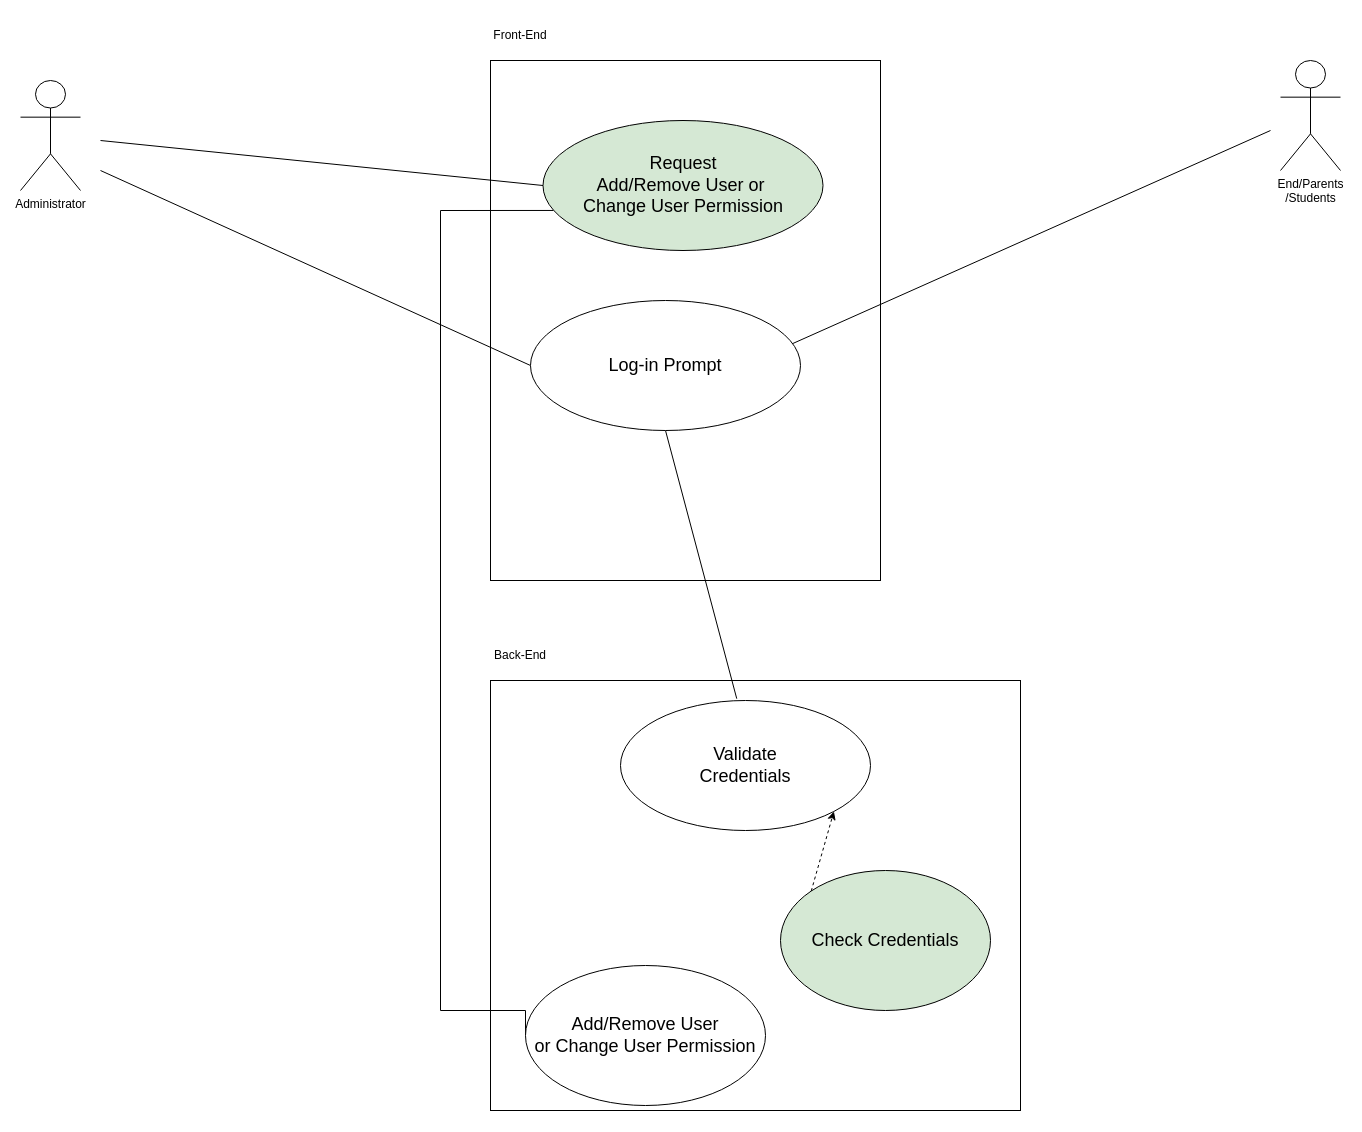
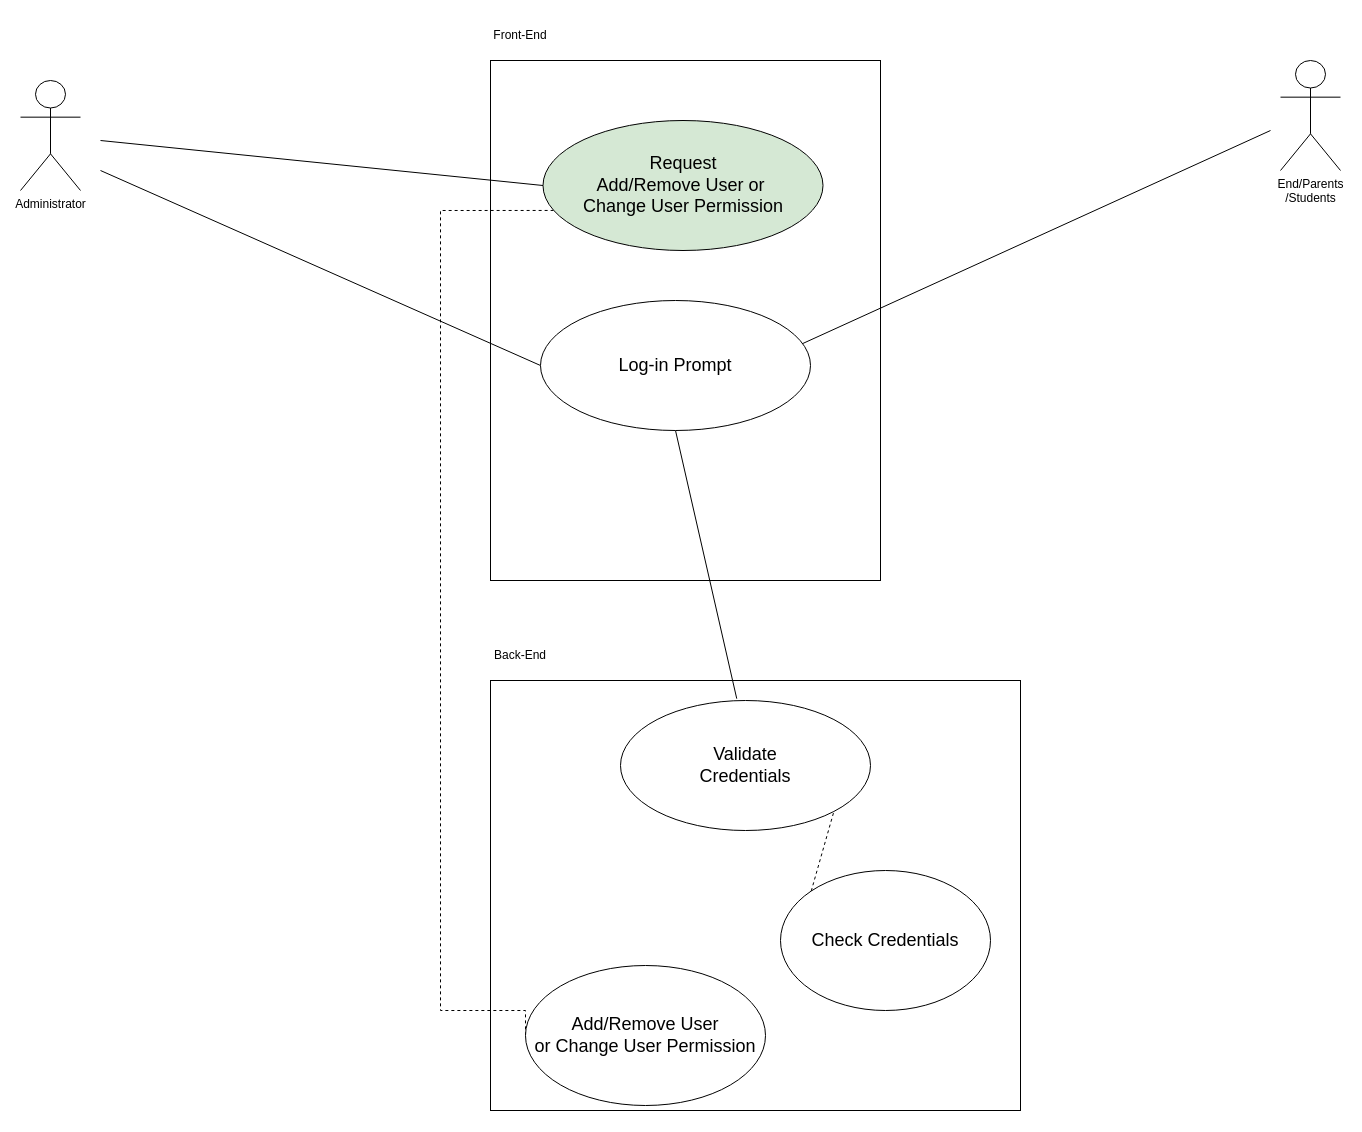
  <mxCell id="0" />
  <mxCell id="1" parent="0" />
  <mxCell id="2" value="" style="rounded=0;whiteSpace=wrap;html=1;" parent="1" vertex="1"><mxGeometry x="490" y="60" width="390" height="520" as="geometry" /></mxCell>
  <mxCell id="3" value="" style="rounded=0;whiteSpace=wrap;html=1;" parent="1" vertex="1"><mxGeometry x="490" y="680" width="530" height="430" as="geometry" /></mxCell>
  <mxCell id="4" value="Administrator" style="shape=umlActor;verticalLabelPosition=bottom;verticalAlign=top;html=1;outlineConnect=0;" parent="1" vertex="1"><mxGeometry x="20" y="80" width="60" height="110" as="geometry" /></mxCell>
- <mxCell id="5" style="edgeStyle=orthogonalEdgeStyle;rounded=0;orthogonalLoop=1;jettySize=auto;html=1;exitX=0.038;exitY=0.692;exitDx=0;exitDy=0;entryX=0;entryY=0.5;entryDx=0;entryDy=0;exitPerimeter=0;endArrow=none;endFill=0;" edge="1" parent="1" source="13" target="16"><mxGeometry relative="1" as="geometry"><Array as="points"><mxPoint x="440" y="210" /><mxPoint x="440" y="1010" /></Array></mxGeometry></mxCell>
+ <mxCell id="5" style="edgeStyle=orthogonalEdgeStyle;rounded=0;orthogonalLoop=1;jettySize=auto;html=1;exitX=0.038;exitY=0.692;exitDx=0;exitDy=0;entryX=0;entryY=0.5;entryDx=0;entryDy=0;exitPerimeter=0;endArrow=none;endFill=0;dashed=1;" edge="1" parent="1" source="13" target="16"><mxGeometry relative="1" as="geometry"><Array as="points"><mxPoint x="440" y="210" /><mxPoint x="440" y="1010" /></Array></mxGeometry></mxCell>
  <mxCell id="6" value="Front-End" style="text;html=1;strokeColor=none;fillColor=none;align=center;verticalAlign=middle;whiteSpace=wrap;rounded=0;" parent="1" vertex="1"><mxGeometry x="490" y="20" width="60" height="30" as="geometry" /></mxCell>
  <mxCell id="7" value="Back-End" style="text;html=1;strokeColor=none;fillColor=none;align=center;verticalAlign=middle;whiteSpace=wrap;rounded=0;" parent="1" vertex="1"><mxGeometry x="490" y="640" width="60" height="30" as="geometry" /></mxCell>
  <mxCell id="8" value="End/Parents&lt;br&gt;/Students" style="shape=umlActor;verticalLabelPosition=bottom;verticalAlign=top;html=1;outlineConnect=0;" parent="1" vertex="1"><mxGeometry x="1280" y="60" width="60" height="110" as="geometry" /></mxCell>
  <mxCell id="9" value="" style="endArrow=none;html=1;rounded=0;entryX=0;entryY=0.5;entryDx=0;entryDy=0;endFill=0;" parent="1" target="13" edge="1"><mxGeometry width="50" height="50" relative="1" as="geometry"><mxPoint x="100" y="140" as="sourcePoint" /><mxPoint x="730" y="380" as="targetPoint" /></mxGeometry></mxCell>
  <mxCell id="10" value="" style="endArrow=none;html=1;rounded=0;entryX=0.965;entryY=0.337;entryDx=0;entryDy=0;entryPerimeter=0;endFill=0;" parent="1" target="14" edge="1"><mxGeometry width="50" height="50" relative="1" as="geometry"><mxPoint x="1270" y="130" as="sourcePoint" /><mxPoint x="1050" y="350" as="targetPoint" /></mxGeometry></mxCell>
  <mxCell id="11" value="" style="endArrow=none;html=1;rounded=0;exitX=0.5;exitY=1;exitDx=0;exitDy=0;entryX=0.465;entryY=-0.014;entryDx=0;entryDy=0;entryPerimeter=0;endFill=0;" edge="1" parent="1" source="14" target="15"><mxGeometry width="50" height="50" relative="1" as="geometry"><mxPoint x="680" y="620" as="sourcePoint" /><mxPoint x="730" y="570" as="targetPoint" /></mxGeometry></mxCell>
  <mxCell id="12" value="" style="endArrow=none;html=1;rounded=0;entryX=0;entryY=0.5;entryDx=0;entryDy=0;endFill=0;" edge="1" parent="1" target="14"><mxGeometry width="50" height="50" relative="1" as="geometry"><mxPoint x="100" y="170" as="sourcePoint" /><mxPoint x="730" y="350" as="targetPoint" /></mxGeometry></mxCell>
  <mxCell id="13" value="&lt;font style=&quot;font-size: 18px;&quot;&gt;Request &lt;br&gt;Add/Remove User or&amp;nbsp;&lt;br&gt;Change User Permission&lt;/font&gt;" style="ellipse;whiteSpace=wrap;html=1;fillColor=#d5e8d4;" vertex="1" parent="1"><mxGeometry x="542.5" y="120" width="280" height="130" as="geometry" /></mxCell>
- <mxCell id="14" value="&lt;font style=&quot;font-size: 18px;&quot;&gt;Log-in Prompt&lt;/font&gt;" style="ellipse;whiteSpace=wrap;html=1;" vertex="1" parent="1"><mxGeometry x="530" y="300" width="270" height="130" as="geometry" /></mxCell>
+ <mxCell id="14" value="&lt;font style=&quot;font-size: 18px;&quot;&gt;Log-in Prompt&lt;/font&gt;" style="ellipse;whiteSpace=wrap;html=1;" vertex="1" parent="1"><mxGeometry x="540" y="300" width="270" height="130" as="geometry" /></mxCell>
  <mxCell id="15" value="&lt;font style=&quot;font-size: 18px;&quot;&gt;Validate&lt;br&gt;Credentials&lt;/font&gt;" style="ellipse;whiteSpace=wrap;html=1;" vertex="1" parent="1"><mxGeometry x="620" y="700" width="250" height="130" as="geometry" /></mxCell>
  <mxCell id="16" value="&lt;font style=&quot;font-size: 18px;&quot;&gt;Add/Remove User&lt;br&gt;or Change User Permission&lt;/font&gt;" style="ellipse;whiteSpace=wrap;html=1;" vertex="1" parent="1"><mxGeometry x="525" y="965" width="240" height="140" as="geometry" /></mxCell>
- <mxCell id="17" value="&lt;font style=&quot;font-size: 18px;&quot;&gt;Check Credentials&lt;/font&gt;" style="ellipse;whiteSpace=wrap;html=1;fillColor=#d5e8d4;" vertex="1" parent="1"><mxGeometry x="780" y="870" width="210" height="140" as="geometry" /></mxCell>
- <mxCell id="18" value="" style="endArrow=classic;html=1;rounded=0;exitX=0;exitY=0;exitDx=0;exitDy=0;entryX=1;entryY=1;entryDx=0;entryDy=0;dashed=1;" edge="1" parent="1" source="17" target="15"><mxGeometry width="50" height="50" relative="1" as="geometry"><mxPoint x="740" y="610" as="sourcePoint" /><mxPoint x="790" y="560" as="targetPoint" /></mxGeometry></mxCell>
+ <mxCell id="17" value="&lt;font style=&quot;font-size: 18px;&quot;&gt;Check Credentials&lt;/font&gt;" style="ellipse;whiteSpace=wrap;html=1;" vertex="1" parent="1"><mxGeometry x="780" y="870" width="210" height="140" as="geometry" /></mxCell>
+ <mxCell id="18" value="" style="endArrow=none;html=1;rounded=0;exitX=0;exitY=0;exitDx=0;exitDy=0;entryX=1;entryY=1;entryDx=0;entryDy=0;dashed=1;" edge="1" parent="1" source="17" target="15"><mxGeometry width="50" height="50" relative="1" as="geometry"><mxPoint x="740" y="610" as="sourcePoint" /><mxPoint x="790" y="560" as="targetPoint" /></mxGeometry></mxCell>
